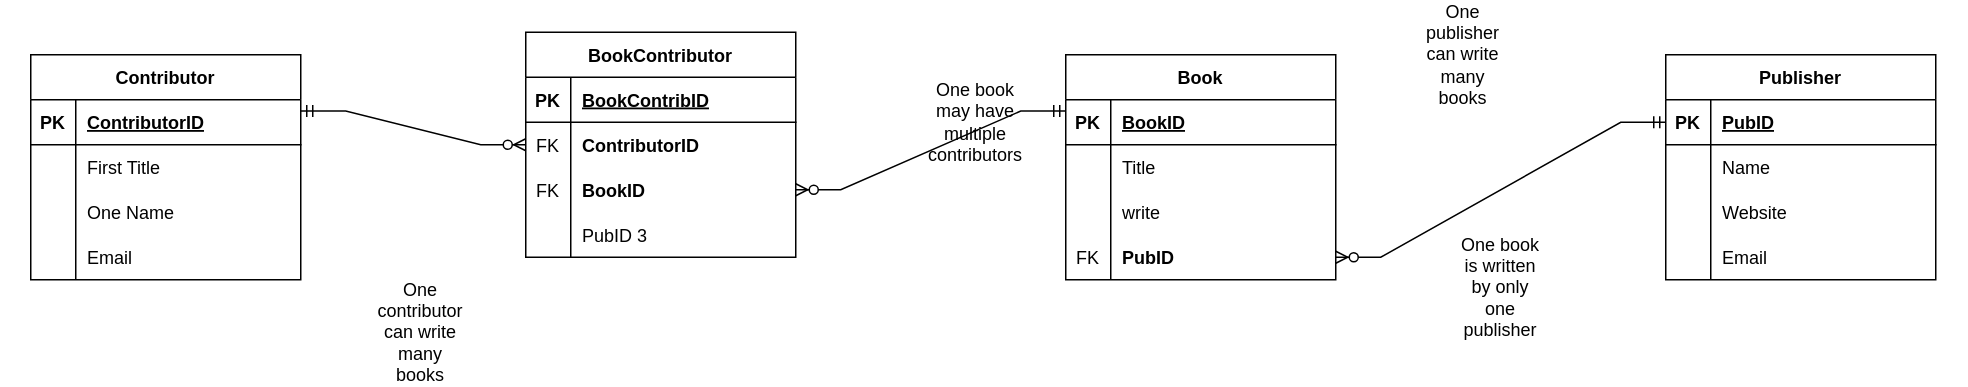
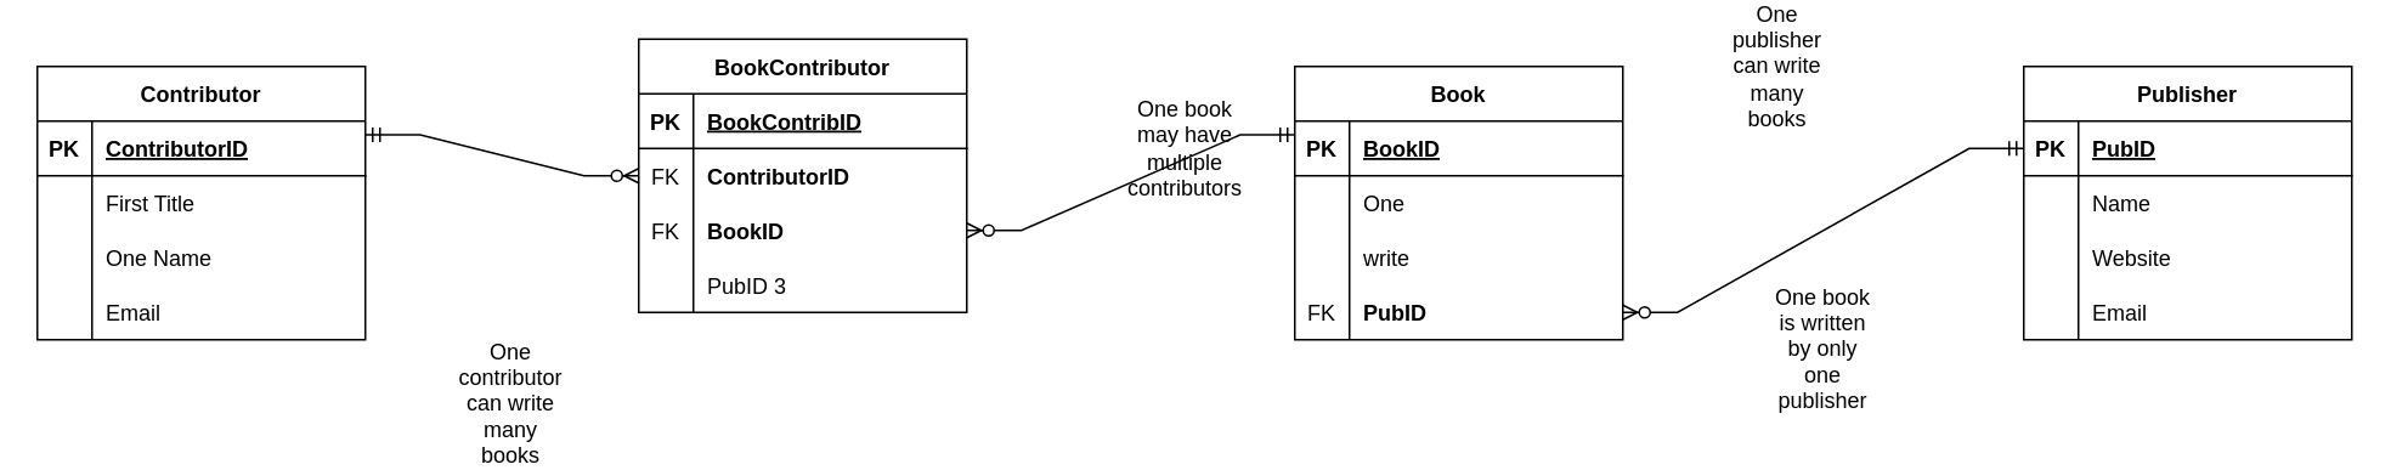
  <mxCell id="0" />
  <mxCell id="1" parent="0" />
  <mxCell id="2" value="Book" style="shape=table;startSize=30;container=1;collapsible=1;childLayout=tableLayout;fixedRows=1;rowLines=0;fontStyle=1;align=center;resizeLast=1;" vertex="1" parent="1"><mxGeometry x="710" y="35" width="180" height="150" as="geometry" /></mxCell>
  <mxCell id="3" value="" style="shape=tableRow;horizontal=0;startSize=0;swimlaneHead=0;swimlaneBody=0;fillColor=none;collapsible=0;dropTarget=0;points=[[0,0.5],[1,0.5]];portConstraint=eastwest;top=0;left=0;right=0;bottom=1;" vertex="1" parent="2"><mxGeometry y="30" width="180" height="30" as="geometry" /></mxCell>
  <mxCell id="4" value="PK" style="shape=partialRectangle;connectable=0;fillColor=none;top=0;left=0;bottom=0;right=0;fontStyle=1;overflow=hidden;" vertex="1" parent="3"><mxGeometry width="30" height="30" as="geometry"><mxRectangle width="30" height="30" as="alternateBounds" /></mxGeometry></mxCell>
  <mxCell id="5" value="BookID" style="shape=partialRectangle;connectable=0;fillColor=none;top=0;left=0;bottom=0;right=0;align=left;spacingLeft=6;fontStyle=5;overflow=hidden;" vertex="1" parent="3"><mxGeometry x="30" width="150" height="30" as="geometry"><mxRectangle width="150" height="30" as="alternateBounds" /></mxGeometry></mxCell>
  <mxCell id="6" value="" style="shape=tableRow;horizontal=0;startSize=0;swimlaneHead=0;swimlaneBody=0;fillColor=none;collapsible=0;dropTarget=0;points=[[0,0.5],[1,0.5]];portConstraint=eastwest;top=0;left=0;right=0;bottom=0;" vertex="1" parent="2"><mxGeometry y="60" width="180" height="30" as="geometry" /></mxCell>
  <mxCell id="7" value="" style="shape=partialRectangle;connectable=0;fillColor=none;top=0;left=0;bottom=0;right=0;editable=1;overflow=hidden;" vertex="1" parent="6"><mxGeometry width="30" height="30" as="geometry"><mxRectangle width="30" height="30" as="alternateBounds" /></mxGeometry></mxCell>
- <mxCell id="8" value="Title" style="shape=partialRectangle;connectable=0;fillColor=none;top=0;left=0;bottom=0;right=0;align=left;spacingLeft=6;overflow=hidden;" vertex="1" parent="6"><mxGeometry x="30" width="150" height="30" as="geometry"><mxRectangle width="150" height="30" as="alternateBounds" /></mxGeometry></mxCell>
+ <mxCell id="8" value="One" style="shape=partialRectangle;connectable=0;fillColor=none;top=0;left=0;bottom=0;right=0;align=left;spacingLeft=6;overflow=hidden;" vertex="1" parent="6"><mxGeometry x="30" width="150" height="30" as="geometry"><mxRectangle width="150" height="30" as="alternateBounds" /></mxGeometry></mxCell>
  <mxCell id="9" value="" style="shape=tableRow;horizontal=0;startSize=0;swimlaneHead=0;swimlaneBody=0;fillColor=none;collapsible=0;dropTarget=0;points=[[0,0.5],[1,0.5]];portConstraint=eastwest;top=0;left=0;right=0;bottom=0;" vertex="1" parent="2"><mxGeometry y="90" width="180" height="30" as="geometry" /></mxCell>
  <mxCell id="10" value="" style="shape=partialRectangle;connectable=0;fillColor=none;top=0;left=0;bottom=0;right=0;editable=1;overflow=hidden;" vertex="1" parent="9"><mxGeometry width="30" height="30" as="geometry"><mxRectangle width="30" height="30" as="alternateBounds" /></mxGeometry></mxCell>
  <mxCell id="11" value="write" style="shape=partialRectangle;connectable=0;fillColor=none;top=0;left=0;bottom=0;right=0;align=left;spacingLeft=6;overflow=hidden;" vertex="1" parent="9"><mxGeometry x="30" width="150" height="30" as="geometry"><mxRectangle width="150" height="30" as="alternateBounds" /></mxGeometry></mxCell>
  <mxCell id="12" value="" style="shape=tableRow;horizontal=0;startSize=0;swimlaneHead=0;swimlaneBody=0;fillColor=none;collapsible=0;dropTarget=0;points=[[0,0.5],[1,0.5]];portConstraint=eastwest;top=0;left=0;right=0;bottom=0;" vertex="1" parent="2"><mxGeometry y="120" width="180" height="30" as="geometry" /></mxCell>
  <mxCell id="13" value="FK" style="shape=partialRectangle;connectable=0;fillColor=none;top=0;left=0;bottom=0;right=0;editable=1;overflow=hidden;" vertex="1" parent="12"><mxGeometry width="30" height="30" as="geometry"><mxRectangle width="30" height="30" as="alternateBounds" /></mxGeometry></mxCell>
  <mxCell id="14" value="PubID" style="shape=partialRectangle;connectable=0;fillColor=none;top=0;left=0;bottom=0;right=0;align=left;spacingLeft=6;overflow=hidden;fontStyle=1" vertex="1" parent="12"><mxGeometry x="30" width="150" height="30" as="geometry"><mxRectangle width="150" height="30" as="alternateBounds" /></mxGeometry></mxCell>
  <mxCell id="15" value="Publisher" style="shape=table;startSize=30;container=1;collapsible=1;childLayout=tableLayout;fixedRows=1;rowLines=0;fontStyle=1;align=center;resizeLast=1;" vertex="1" parent="1"><mxGeometry x="1110" y="35" width="180" height="150" as="geometry" /></mxCell>
  <mxCell id="16" value="" style="shape=tableRow;horizontal=0;startSize=0;swimlaneHead=0;swimlaneBody=0;fillColor=none;collapsible=0;dropTarget=0;points=[[0,0.5],[1,0.5]];portConstraint=eastwest;top=0;left=0;right=0;bottom=1;" vertex="1" parent="15"><mxGeometry y="30" width="180" height="30" as="geometry" /></mxCell>
  <mxCell id="17" value="PK" style="shape=partialRectangle;connectable=0;fillColor=none;top=0;left=0;bottom=0;right=0;fontStyle=1;overflow=hidden;" vertex="1" parent="16"><mxGeometry width="30" height="30" as="geometry"><mxRectangle width="30" height="30" as="alternateBounds" /></mxGeometry></mxCell>
  <mxCell id="18" value="PubID" style="shape=partialRectangle;connectable=0;fillColor=none;top=0;left=0;bottom=0;right=0;align=left;spacingLeft=6;fontStyle=5;overflow=hidden;" vertex="1" parent="16"><mxGeometry x="30" width="150" height="30" as="geometry"><mxRectangle width="150" height="30" as="alternateBounds" /></mxGeometry></mxCell>
  <mxCell id="19" value="" style="shape=tableRow;horizontal=0;startSize=0;swimlaneHead=0;swimlaneBody=0;fillColor=none;collapsible=0;dropTarget=0;points=[[0,0.5],[1,0.5]];portConstraint=eastwest;top=0;left=0;right=0;bottom=0;" vertex="1" parent="15"><mxGeometry y="60" width="180" height="30" as="geometry" /></mxCell>
  <mxCell id="20" value="" style="shape=partialRectangle;connectable=0;fillColor=none;top=0;left=0;bottom=0;right=0;editable=1;overflow=hidden;" vertex="1" parent="19"><mxGeometry width="30" height="30" as="geometry"><mxRectangle width="30" height="30" as="alternateBounds" /></mxGeometry></mxCell>
  <mxCell id="21" value="Name" style="shape=partialRectangle;connectable=0;fillColor=none;top=0;left=0;bottom=0;right=0;align=left;spacingLeft=6;overflow=hidden;" vertex="1" parent="19"><mxGeometry x="30" width="150" height="30" as="geometry"><mxRectangle width="150" height="30" as="alternateBounds" /></mxGeometry></mxCell>
  <mxCell id="22" value="" style="shape=tableRow;horizontal=0;startSize=0;swimlaneHead=0;swimlaneBody=0;fillColor=none;collapsible=0;dropTarget=0;points=[[0,0.5],[1,0.5]];portConstraint=eastwest;top=0;left=0;right=0;bottom=0;" vertex="1" parent="15"><mxGeometry y="90" width="180" height="30" as="geometry" /></mxCell>
  <mxCell id="23" value="" style="shape=partialRectangle;connectable=0;fillColor=none;top=0;left=0;bottom=0;right=0;editable=1;overflow=hidden;" vertex="1" parent="22"><mxGeometry width="30" height="30" as="geometry"><mxRectangle width="30" height="30" as="alternateBounds" /></mxGeometry></mxCell>
  <mxCell id="24" value="Website" style="shape=partialRectangle;connectable=0;fillColor=none;top=0;left=0;bottom=0;right=0;align=left;spacingLeft=6;overflow=hidden;" vertex="1" parent="22"><mxGeometry x="30" width="150" height="30" as="geometry"><mxRectangle width="150" height="30" as="alternateBounds" /></mxGeometry></mxCell>
  <mxCell id="25" value="" style="shape=tableRow;horizontal=0;startSize=0;swimlaneHead=0;swimlaneBody=0;fillColor=none;collapsible=0;dropTarget=0;points=[[0,0.5],[1,0.5]];portConstraint=eastwest;top=0;left=0;right=0;bottom=0;" vertex="1" parent="15"><mxGeometry y="120" width="180" height="30" as="geometry" /></mxCell>
  <mxCell id="26" value="" style="shape=partialRectangle;connectable=0;fillColor=none;top=0;left=0;bottom=0;right=0;editable=1;overflow=hidden;" vertex="1" parent="25"><mxGeometry width="30" height="30" as="geometry"><mxRectangle width="30" height="30" as="alternateBounds" /></mxGeometry></mxCell>
  <mxCell id="27" value="Email" style="shape=partialRectangle;connectable=0;fillColor=none;top=0;left=0;bottom=0;right=0;align=left;spacingLeft=6;overflow=hidden;" vertex="1" parent="25"><mxGeometry x="30" width="150" height="30" as="geometry"><mxRectangle width="150" height="30" as="alternateBounds" /></mxGeometry></mxCell>
  <mxCell id="28" value="" style="edgeStyle=entityRelationEdgeStyle;fontSize=12;html=1;endArrow=ERzeroToMany;startArrow=ERmandOne;rounded=0;entryX=1;entryY=0.5;entryDx=0;entryDy=0;exitX=0;exitY=0.5;exitDx=0;exitDy=0;" edge="1" parent="1" source="16" target="12"><mxGeometry width="100" height="100" relative="1" as="geometry"><mxPoint x="510" y="240" as="sourcePoint" /><mxPoint x="480" y="-90" as="targetPoint" /></mxGeometry></mxCell>
  <mxCell id="29" value="Contributor" style="shape=table;startSize=30;container=1;collapsible=1;childLayout=tableLayout;fixedRows=1;rowLines=0;fontStyle=1;align=center;resizeLast=1;" vertex="1" parent="1"><mxGeometry x="20" y="35" width="180" height="150" as="geometry" /></mxCell>
  <mxCell id="30" value="" style="shape=tableRow;horizontal=0;startSize=0;swimlaneHead=0;swimlaneBody=0;fillColor=none;collapsible=0;dropTarget=0;points=[[0,0.5],[1,0.5]];portConstraint=eastwest;top=0;left=0;right=0;bottom=1;" vertex="1" parent="29"><mxGeometry y="30" width="180" height="30" as="geometry" /></mxCell>
  <mxCell id="31" value="PK" style="shape=partialRectangle;connectable=0;fillColor=none;top=0;left=0;bottom=0;right=0;fontStyle=1;overflow=hidden;" vertex="1" parent="30"><mxGeometry width="30" height="30" as="geometry"><mxRectangle width="30" height="30" as="alternateBounds" /></mxGeometry></mxCell>
  <mxCell id="32" value="ContributorID" style="shape=partialRectangle;connectable=0;fillColor=none;top=0;left=0;bottom=0;right=0;align=left;spacingLeft=6;fontStyle=5;overflow=hidden;" vertex="1" parent="30"><mxGeometry x="30" width="150" height="30" as="geometry"><mxRectangle width="150" height="30" as="alternateBounds" /></mxGeometry></mxCell>
  <mxCell id="33" value="" style="shape=tableRow;horizontal=0;startSize=0;swimlaneHead=0;swimlaneBody=0;fillColor=none;collapsible=0;dropTarget=0;points=[[0,0.5],[1,0.5]];portConstraint=eastwest;top=0;left=0;right=0;bottom=0;" vertex="1" parent="29"><mxGeometry y="60" width="180" height="30" as="geometry" /></mxCell>
  <mxCell id="34" value="" style="shape=partialRectangle;connectable=0;fillColor=none;top=0;left=0;bottom=0;right=0;editable=1;overflow=hidden;" vertex="1" parent="33"><mxGeometry width="30" height="30" as="geometry"><mxRectangle width="30" height="30" as="alternateBounds" /></mxGeometry></mxCell>
  <mxCell id="35" value="First Title" style="shape=partialRectangle;connectable=0;fillColor=none;top=0;left=0;bottom=0;right=0;align=left;spacingLeft=6;overflow=hidden;" vertex="1" parent="33"><mxGeometry x="30" width="150" height="30" as="geometry"><mxRectangle width="150" height="30" as="alternateBounds" /></mxGeometry></mxCell>
  <mxCell id="36" value="" style="shape=tableRow;horizontal=0;startSize=0;swimlaneHead=0;swimlaneBody=0;fillColor=none;collapsible=0;dropTarget=0;points=[[0,0.5],[1,0.5]];portConstraint=eastwest;top=0;left=0;right=0;bottom=0;" vertex="1" parent="29"><mxGeometry y="90" width="180" height="30" as="geometry" /></mxCell>
  <mxCell id="37" value="" style="shape=partialRectangle;connectable=0;fillColor=none;top=0;left=0;bottom=0;right=0;editable=1;overflow=hidden;" vertex="1" parent="36"><mxGeometry width="30" height="30" as="geometry"><mxRectangle width="30" height="30" as="alternateBounds" /></mxGeometry></mxCell>
  <mxCell id="38" value="One Name" style="shape=partialRectangle;connectable=0;fillColor=none;top=0;left=0;bottom=0;right=0;align=left;spacingLeft=6;overflow=hidden;" vertex="1" parent="36"><mxGeometry x="30" width="150" height="30" as="geometry"><mxRectangle width="150" height="30" as="alternateBounds" /></mxGeometry></mxCell>
  <mxCell id="39" value="" style="shape=tableRow;horizontal=0;startSize=0;swimlaneHead=0;swimlaneBody=0;fillColor=none;collapsible=0;dropTarget=0;points=[[0,0.5],[1,0.5]];portConstraint=eastwest;top=0;left=0;right=0;bottom=0;" vertex="1" parent="29"><mxGeometry y="120" width="180" height="30" as="geometry" /></mxCell>
  <mxCell id="40" value="" style="shape=partialRectangle;connectable=0;fillColor=none;top=0;left=0;bottom=0;right=0;editable=1;overflow=hidden;" vertex="1" parent="39"><mxGeometry width="30" height="30" as="geometry"><mxRectangle width="30" height="30" as="alternateBounds" /></mxGeometry></mxCell>
  <mxCell id="41" value="Email" style="shape=partialRectangle;connectable=0;fillColor=none;top=0;left=0;bottom=0;right=0;align=left;spacingLeft=6;overflow=hidden;" vertex="1" parent="39"><mxGeometry x="30" width="150" height="30" as="geometry"><mxRectangle width="150" height="30" as="alternateBounds" /></mxGeometry></mxCell>
  <mxCell id="42" value="BookContributor" style="shape=table;startSize=30;container=1;collapsible=1;childLayout=tableLayout;fixedRows=1;rowLines=0;fontStyle=1;align=center;resizeLast=1;" vertex="1" parent="1"><mxGeometry x="350" y="20" width="180" height="150" as="geometry" /></mxCell>
  <mxCell id="43" value="" style="shape=tableRow;horizontal=0;startSize=0;swimlaneHead=0;swimlaneBody=0;fillColor=none;collapsible=0;dropTarget=0;points=[[0,0.5],[1,0.5]];portConstraint=eastwest;top=0;left=0;right=0;bottom=1;" vertex="1" parent="42"><mxGeometry y="30" width="180" height="30" as="geometry" /></mxCell>
  <mxCell id="44" value="PK" style="shape=partialRectangle;connectable=0;fillColor=none;top=0;left=0;bottom=0;right=0;fontStyle=1;overflow=hidden;" vertex="1" parent="43"><mxGeometry width="30" height="30" as="geometry"><mxRectangle width="30" height="30" as="alternateBounds" /></mxGeometry></mxCell>
  <mxCell id="45" value="BookContribID" style="shape=partialRectangle;connectable=0;fillColor=none;top=0;left=0;bottom=0;right=0;align=left;spacingLeft=6;fontStyle=5;overflow=hidden;" vertex="1" parent="43"><mxGeometry x="30" width="150" height="30" as="geometry"><mxRectangle width="150" height="30" as="alternateBounds" /></mxGeometry></mxCell>
  <mxCell id="46" value="" style="shape=tableRow;horizontal=0;startSize=0;swimlaneHead=0;swimlaneBody=0;fillColor=none;collapsible=0;dropTarget=0;points=[[0,0.5],[1,0.5]];portConstraint=eastwest;top=0;left=0;right=0;bottom=0;" vertex="1" parent="42"><mxGeometry y="60" width="180" height="30" as="geometry" /></mxCell>
  <mxCell id="47" value="FK" style="shape=partialRectangle;connectable=0;fillColor=none;top=0;left=0;bottom=0;right=0;editable=1;overflow=hidden;" vertex="1" parent="46"><mxGeometry width="30" height="30" as="geometry"><mxRectangle width="30" height="30" as="alternateBounds" /></mxGeometry></mxCell>
  <mxCell id="48" value="ContributorID" style="shape=partialRectangle;connectable=0;fillColor=none;top=0;left=0;bottom=0;right=0;align=left;spacingLeft=6;overflow=hidden;fontStyle=1" vertex="1" parent="46"><mxGeometry x="30" width="150" height="30" as="geometry"><mxRectangle width="150" height="30" as="alternateBounds" /></mxGeometry></mxCell>
  <mxCell id="49" value="" style="shape=tableRow;horizontal=0;startSize=0;swimlaneHead=0;swimlaneBody=0;fillColor=none;collapsible=0;dropTarget=0;points=[[0,0.5],[1,0.5]];portConstraint=eastwest;top=0;left=0;right=0;bottom=0;" vertex="1" parent="42"><mxGeometry y="90" width="180" height="30" as="geometry" /></mxCell>
  <mxCell id="50" value="FK" style="shape=partialRectangle;connectable=0;fillColor=none;top=0;left=0;bottom=0;right=0;editable=1;overflow=hidden;" vertex="1" parent="49"><mxGeometry width="30" height="30" as="geometry"><mxRectangle width="30" height="30" as="alternateBounds" /></mxGeometry></mxCell>
  <mxCell id="51" value="BookID" style="shape=partialRectangle;connectable=0;fillColor=none;top=0;left=0;bottom=0;right=0;align=left;spacingLeft=6;overflow=hidden;fontStyle=1" vertex="1" parent="49"><mxGeometry x="30" width="150" height="30" as="geometry"><mxRectangle width="150" height="30" as="alternateBounds" /></mxGeometry></mxCell>
  <mxCell id="52" value="" style="shape=tableRow;horizontal=0;startSize=0;swimlaneHead=0;swimlaneBody=0;fillColor=none;collapsible=0;dropTarget=0;points=[[0,0.5],[1,0.5]];portConstraint=eastwest;top=0;left=0;right=0;bottom=0;" vertex="1" parent="42"><mxGeometry y="120" width="180" height="30" as="geometry" /></mxCell>
  <mxCell id="53" value="" style="shape=partialRectangle;connectable=0;fillColor=none;top=0;left=0;bottom=0;right=0;editable=1;overflow=hidden;" vertex="1" parent="52"><mxGeometry width="30" height="30" as="geometry"><mxRectangle width="30" height="30" as="alternateBounds" /></mxGeometry></mxCell>
  <mxCell id="54" value="PubID 3" style="shape=partialRectangle;connectable=0;fillColor=none;top=0;left=0;bottom=0;right=0;align=left;spacingLeft=6;overflow=hidden;" vertex="1" parent="52"><mxGeometry x="30" width="150" height="30" as="geometry"><mxRectangle width="150" height="30" as="alternateBounds" /></mxGeometry></mxCell>
  <mxCell id="55" value="" style="edgeStyle=entityRelationEdgeStyle;fontSize=12;html=1;endArrow=ERzeroToMany;startArrow=ERmandOne;rounded=0;exitX=1;exitY=0.25;exitDx=0;exitDy=0;entryX=0;entryY=0.5;entryDx=0;entryDy=0;" edge="1" parent="1" source="29" target="46"><mxGeometry width="100" height="100" relative="1" as="geometry"><mxPoint x="370" y="150" as="sourcePoint" /><mxPoint x="470" y="50" as="targetPoint" /></mxGeometry></mxCell>
  <mxCell id="56" value="" style="edgeStyle=entityRelationEdgeStyle;fontSize=12;html=1;endArrow=ERzeroToMany;startArrow=ERmandOne;rounded=0;exitX=0;exitY=0.25;exitDx=0;exitDy=0;entryX=1;entryY=0.5;entryDx=0;entryDy=0;" edge="1" parent="1" source="2" target="49"><mxGeometry width="100" height="100" relative="1" as="geometry"><mxPoint x="510" y="380" as="sourcePoint" /><mxPoint x="610" y="280" as="targetPoint" /></mxGeometry></mxCell>
  <mxCell id="57" value="One publisher can write many books" style="text;html=1;strokeColor=none;fillColor=none;align=center;verticalAlign=middle;whiteSpace=wrap;rounded=0;" vertex="1" parent="1"><mxGeometry x="945" y="20" width="60" height="30" as="geometry" /></mxCell>
  <mxCell id="58" value="One book is written by only one publisher" style="text;html=1;strokeColor=none;fillColor=none;align=center;verticalAlign=middle;whiteSpace=wrap;rounded=0;" vertex="1" parent="1"><mxGeometry x="970" y="175" width="60" height="30" as="geometry" /></mxCell>
  <mxCell id="59" value="One book may have multiple contributors" style="text;html=1;strokeColor=none;fillColor=none;align=center;verticalAlign=middle;whiteSpace=wrap;rounded=0;" vertex="1" parent="1"><mxGeometry x="620" y="65" width="60" height="30" as="geometry" /></mxCell>
  <mxCell id="60" value="One contributor can write many books" style="text;html=1;strokeColor=none;fillColor=none;align=center;verticalAlign=middle;whiteSpace=wrap;rounded=0;" vertex="1" parent="1"><mxGeometry x="250" y="205" width="60" height="30" as="geometry" /></mxCell>
